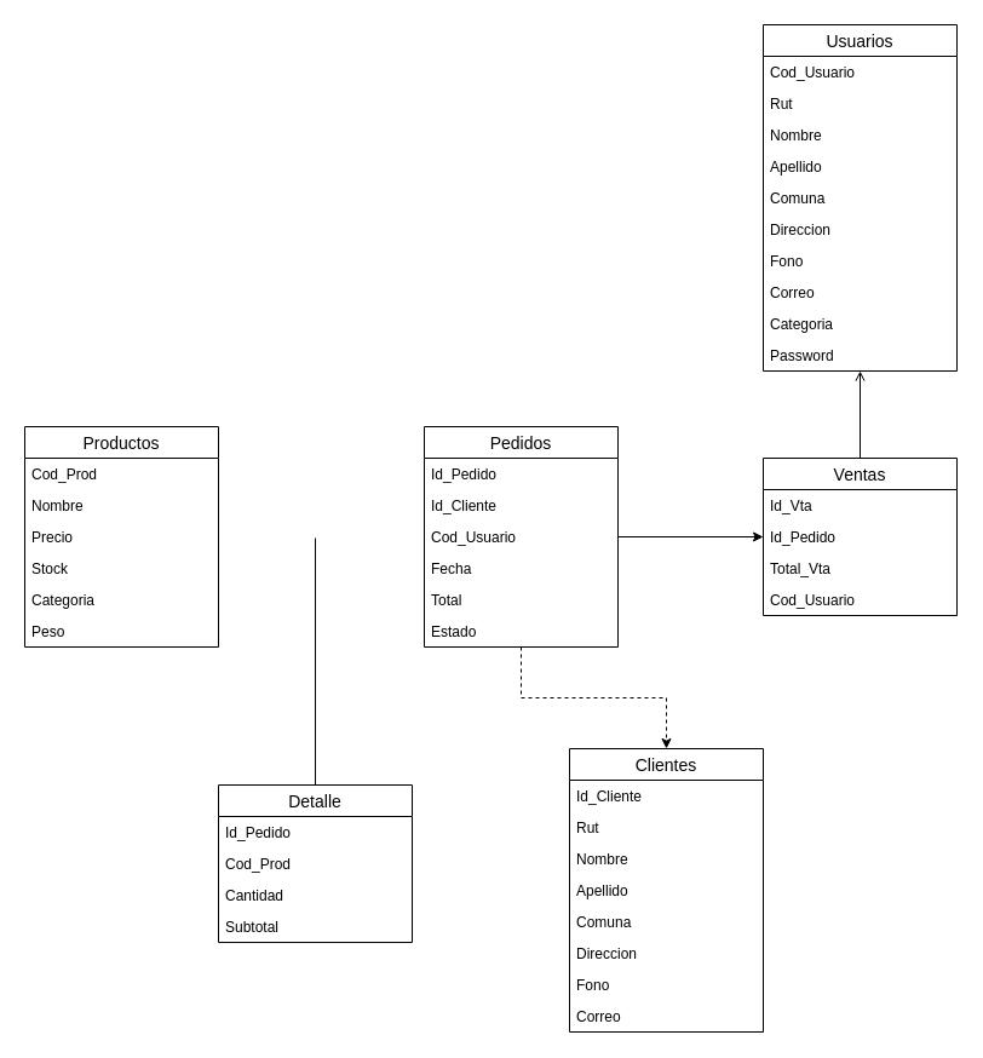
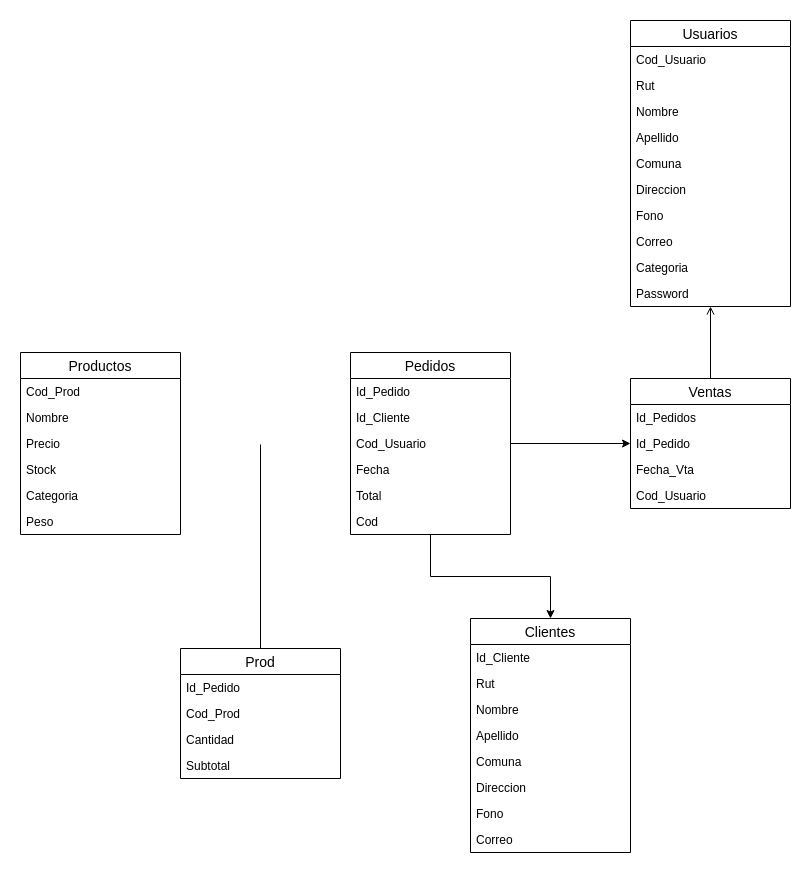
  <mxCell id="0" />
  <mxCell id="1" parent="0" />
- <mxCell id="2" value="" style="edgeStyle=orthogonalEdgeStyle;rounded=0;orthogonalLoop=1;jettySize=auto;html=1;dashed=1;" parent="1" source="17" target="34" edge="1"><mxGeometry relative="1" as="geometry" /></mxCell>
+ <mxCell id="2" value="" style="edgeStyle=orthogonalEdgeStyle;rounded=0;orthogonalLoop=1;jettySize=auto;html=1;" parent="1" source="17" target="34" edge="1"><mxGeometry relative="1" as="geometry" /></mxCell>
  <mxCell id="3" value="" style="edgeStyle=orthogonalEdgeStyle;rounded=0;orthogonalLoop=1;jettySize=auto;html=1;entryX=0;entryY=0.5;entryDx=0;entryDy=0;" parent="1" source="17" target="26" edge="1"><mxGeometry relative="1" as="geometry"><mxPoint x="590" y="430" as="targetPoint" /></mxGeometry></mxCell>
  <mxCell id="4" value="" style="edgeStyle=orthogonalEdgeStyle;rounded=0;orthogonalLoop=1;jettySize=auto;html=1;endArrow=open;" parent="1" source="24" target="6" edge="1"><mxGeometry relative="1" as="geometry" /></mxCell>
  <mxCell id="5" value="" style="endArrow=none;html=1;rounded=0;exitX=0.5;exitY=0;exitDx=0;exitDy=0;exitPerimeter=0;" parent="1" source="29" edge="1"><mxGeometry relative="1" as="geometry"><mxPoint x="260" y="644" as="sourcePoint" /><mxPoint x="260" y="444" as="targetPoint" /></mxGeometry></mxCell>
  <mxCell id="6" value="Usuarios" style="swimlane;fontStyle=0;childLayout=stackLayout;horizontal=1;startSize=26;horizontalStack=0;resizeParent=1;resizeParentMax=0;resizeLast=0;collapsible=1;marginBottom=0;align=center;fontSize=14;" parent="1" vertex="1"><mxGeometry x="630" y="20" width="160" height="286" as="geometry" /></mxCell>
  <mxCell id="7" value="Cod_Usuario" style="text;strokeColor=none;fillColor=none;spacingLeft=4;spacingRight=4;overflow=hidden;rotatable=0;points=[[0,0.5],[1,0.5]];portConstraint=eastwest;fontSize=12;" parent="6" vertex="1"><mxGeometry y="26" width="160" height="26" as="geometry" /></mxCell>
  <mxCell id="8" value="Rut" style="text;strokeColor=none;fillColor=none;spacingLeft=4;spacingRight=4;overflow=hidden;rotatable=0;points=[[0,0.5],[1,0.5]];portConstraint=eastwest;fontSize=12;" parent="6" vertex="1"><mxGeometry y="52" width="160" height="26" as="geometry" /></mxCell>
  <mxCell id="9" value="Nombre" style="text;strokeColor=none;fillColor=none;spacingLeft=4;spacingRight=4;overflow=hidden;rotatable=0;points=[[0,0.5],[1,0.5]];portConstraint=eastwest;fontSize=12;" parent="6" vertex="1"><mxGeometry y="78" width="160" height="26" as="geometry" /></mxCell>
  <mxCell id="10" value="Apellido" style="text;strokeColor=none;fillColor=none;spacingLeft=4;spacingRight=4;overflow=hidden;rotatable=0;points=[[0,0.5],[1,0.5]];portConstraint=eastwest;fontSize=12;" parent="6" vertex="1"><mxGeometry y="104" width="160" height="26" as="geometry" /></mxCell>
  <mxCell id="11" value="Comuna" style="text;strokeColor=none;fillColor=none;spacingLeft=4;spacingRight=4;overflow=hidden;rotatable=0;points=[[0,0.5],[1,0.5]];portConstraint=eastwest;fontSize=12;" parent="6" vertex="1"><mxGeometry y="130" width="160" height="26" as="geometry" /></mxCell>
  <mxCell id="12" value="Direccion" style="text;strokeColor=none;fillColor=none;spacingLeft=4;spacingRight=4;overflow=hidden;rotatable=0;points=[[0,0.5],[1,0.5]];portConstraint=eastwest;fontSize=12;" parent="6" vertex="1"><mxGeometry y="156" width="160" height="26" as="geometry" /></mxCell>
  <mxCell id="13" value="Fono" style="text;strokeColor=none;fillColor=none;spacingLeft=4;spacingRight=4;overflow=hidden;rotatable=0;points=[[0,0.5],[1,0.5]];portConstraint=eastwest;fontSize=12;" parent="6" vertex="1"><mxGeometry y="182" width="160" height="26" as="geometry" /></mxCell>
  <mxCell id="14" value="Correo" style="text;strokeColor=none;fillColor=none;spacingLeft=4;spacingRight=4;overflow=hidden;rotatable=0;points=[[0,0.5],[1,0.5]];portConstraint=eastwest;fontSize=12;" parent="6" vertex="1"><mxGeometry y="208" width="160" height="26" as="geometry" /></mxCell>
  <mxCell id="15" value="Categoria" style="text;strokeColor=none;fillColor=none;spacingLeft=4;spacingRight=4;overflow=hidden;rotatable=0;points=[[0,0.5],[1,0.5]];portConstraint=eastwest;fontSize=12;" parent="6" vertex="1"><mxGeometry y="234" width="160" height="26" as="geometry" /></mxCell>
  <mxCell id="16" value="Password" style="text;strokeColor=none;fillColor=none;spacingLeft=4;spacingRight=4;overflow=hidden;rotatable=0;points=[[0,0.5],[1,0.5]];portConstraint=eastwest;fontSize=12;" vertex="1" parent="6"><mxGeometry y="260" width="160" height="26" as="geometry" /></mxCell>
  <mxCell id="17" value="Pedidos" style="swimlane;fontStyle=0;childLayout=stackLayout;horizontal=1;startSize=26;horizontalStack=0;resizeParent=1;resizeParentMax=0;resizeLast=0;collapsible=1;marginBottom=0;align=center;fontSize=14;" parent="1" vertex="1"><mxGeometry x="350" y="352" width="160" height="182" as="geometry" /></mxCell>
  <mxCell id="18" value="Id_Pedido" style="text;strokeColor=none;fillColor=none;spacingLeft=4;spacingRight=4;overflow=hidden;rotatable=0;points=[[0,0.5],[1,0.5]];portConstraint=eastwest;fontSize=12;" parent="17" vertex="1"><mxGeometry y="26" width="160" height="26" as="geometry" /></mxCell>
  <mxCell id="19" value="Id_Cliente" style="text;strokeColor=none;fillColor=none;spacingLeft=4;spacingRight=4;overflow=hidden;rotatable=0;points=[[0,0.5],[1,0.5]];portConstraint=eastwest;fontSize=12;" parent="17" vertex="1"><mxGeometry y="52" width="160" height="26" as="geometry" /></mxCell>
  <mxCell id="20" value="Cod_Usuario" style="text;strokeColor=none;fillColor=none;spacingLeft=4;spacingRight=4;overflow=hidden;rotatable=0;points=[[0,0.5],[1,0.5]];portConstraint=eastwest;fontSize=12;" parent="17" vertex="1"><mxGeometry y="78" width="160" height="26" as="geometry" /></mxCell>
  <mxCell id="21" value="Fecha" style="text;strokeColor=none;fillColor=none;spacingLeft=4;spacingRight=4;overflow=hidden;rotatable=0;points=[[0,0.5],[1,0.5]];portConstraint=eastwest;fontSize=12;" parent="17" vertex="1"><mxGeometry y="104" width="160" height="26" as="geometry" /></mxCell>
  <mxCell id="22" value="Total" style="text;strokeColor=none;fillColor=none;spacingLeft=4;spacingRight=4;overflow=hidden;rotatable=0;points=[[0,0.5],[1,0.5]];portConstraint=eastwest;fontSize=12;" parent="17" vertex="1"><mxGeometry y="130" width="160" height="26" as="geometry" /></mxCell>
- <mxCell id="23" value="Estado" style="text;strokeColor=none;fillColor=none;spacingLeft=4;spacingRight=4;overflow=hidden;rotatable=0;points=[[0,0.5],[1,0.5]];portConstraint=eastwest;fontSize=12;" parent="17" vertex="1"><mxGeometry y="156" width="160" height="26" as="geometry" /></mxCell>
+ <mxCell id="23" value="Cod" style="text;strokeColor=none;fillColor=none;spacingLeft=4;spacingRight=4;overflow=hidden;rotatable=0;points=[[0,0.5],[1,0.5]];portConstraint=eastwest;fontSize=12;" parent="17" vertex="1"><mxGeometry y="156" width="160" height="26" as="geometry" /></mxCell>
  <mxCell id="24" value="Ventas" style="swimlane;fontStyle=0;childLayout=stackLayout;horizontal=1;startSize=26;horizontalStack=0;resizeParent=1;resizeParentMax=0;resizeLast=0;collapsible=1;marginBottom=0;align=center;fontSize=14;" parent="1" vertex="1"><mxGeometry x="630" y="378" width="160" height="130" as="geometry" /></mxCell>
- <mxCell id="25" value="Id_Vta" style="text;strokeColor=none;fillColor=none;spacingLeft=4;spacingRight=4;overflow=hidden;rotatable=0;points=[[0,0.5],[1,0.5]];portConstraint=eastwest;fontSize=12;" parent="24" vertex="1"><mxGeometry y="26" width="160" height="26" as="geometry" /></mxCell>
+ <mxCell id="25" value="Id_Pedidos" style="text;strokeColor=none;fillColor=none;spacingLeft=4;spacingRight=4;overflow=hidden;rotatable=0;points=[[0,0.5],[1,0.5]];portConstraint=eastwest;fontSize=12;" parent="24" vertex="1"><mxGeometry y="26" width="160" height="26" as="geometry" /></mxCell>
  <mxCell id="26" value="Id_Pedido" style="text;strokeColor=none;fillColor=none;spacingLeft=4;spacingRight=4;overflow=hidden;rotatable=0;points=[[0,0.5],[1,0.5]];portConstraint=eastwest;fontSize=12;" parent="24" vertex="1"><mxGeometry y="52" width="160" height="26" as="geometry" /></mxCell>
- <mxCell id="27" value="Total_Vta" style="text;strokeColor=none;fillColor=none;spacingLeft=4;spacingRight=4;overflow=hidden;rotatable=0;points=[[0,0.5],[1,0.5]];portConstraint=eastwest;fontSize=12;" parent="24" vertex="1"><mxGeometry y="78" width="160" height="26" as="geometry" /></mxCell>
+ <mxCell id="27" value="Fecha_Vta" style="text;strokeColor=none;fillColor=none;spacingLeft=4;spacingRight=4;overflow=hidden;rotatable=0;points=[[0,0.5],[1,0.5]];portConstraint=eastwest;fontSize=12;" parent="24" vertex="1"><mxGeometry y="78" width="160" height="26" as="geometry" /></mxCell>
  <mxCell id="28" value="Cod_Usuario" style="text;strokeColor=none;fillColor=none;spacingLeft=4;spacingRight=4;overflow=hidden;rotatable=0;points=[[0,0.5],[1,0.5]];portConstraint=eastwest;fontSize=12;" parent="24" vertex="1"><mxGeometry y="104" width="160" height="26" as="geometry" /></mxCell>
- <mxCell id="29" value="Detalle" style="swimlane;fontStyle=0;childLayout=stackLayout;horizontal=1;startSize=26;horizontalStack=0;resizeParent=1;resizeParentMax=0;resizeLast=0;collapsible=1;marginBottom=0;align=center;fontSize=14;" parent="1" vertex="1"><mxGeometry x="180" y="648" width="160" height="130" as="geometry" /></mxCell>
+ <mxCell id="29" value="Prod" style="swimlane;fontStyle=0;childLayout=stackLayout;horizontal=1;startSize=26;horizontalStack=0;resizeParent=1;resizeParentMax=0;resizeLast=0;collapsible=1;marginBottom=0;align=center;fontSize=14;" parent="1" vertex="1"><mxGeometry x="180" y="648" width="160" height="130" as="geometry" /></mxCell>
  <mxCell id="30" value="Id_Pedido" style="text;strokeColor=none;fillColor=none;spacingLeft=4;spacingRight=4;overflow=hidden;rotatable=0;points=[[0,0.5],[1,0.5]];portConstraint=eastwest;fontSize=12;" parent="29" vertex="1"><mxGeometry y="26" width="160" height="26" as="geometry" /></mxCell>
  <mxCell id="31" value="Cod_Prod" style="text;strokeColor=none;fillColor=none;spacingLeft=4;spacingRight=4;overflow=hidden;rotatable=0;points=[[0,0.5],[1,0.5]];portConstraint=eastwest;fontSize=12;" parent="29" vertex="1"><mxGeometry y="52" width="160" height="26" as="geometry" /></mxCell>
  <mxCell id="32" value="Cantidad" style="text;strokeColor=none;fillColor=none;spacingLeft=4;spacingRight=4;overflow=hidden;rotatable=0;points=[[0,0.5],[1,0.5]];portConstraint=eastwest;fontSize=12;" parent="29" vertex="1"><mxGeometry y="78" width="160" height="26" as="geometry" /></mxCell>
  <mxCell id="33" value="Subtotal" style="text;strokeColor=none;fillColor=none;spacingLeft=4;spacingRight=4;overflow=hidden;rotatable=0;points=[[0,0.5],[1,0.5]];portConstraint=eastwest;fontSize=12;" parent="29" vertex="1"><mxGeometry y="104" width="160" height="26" as="geometry" /></mxCell>
  <mxCell id="34" value="Clientes" style="swimlane;fontStyle=0;childLayout=stackLayout;horizontal=1;startSize=26;horizontalStack=0;resizeParent=1;resizeParentMax=0;resizeLast=0;collapsible=1;marginBottom=0;align=center;fontSize=14;" parent="1" vertex="1"><mxGeometry x="470" y="618" width="160" height="234" as="geometry" /></mxCell>
  <mxCell id="35" value="Id_Cliente" style="text;strokeColor=none;fillColor=none;spacingLeft=4;spacingRight=4;overflow=hidden;rotatable=0;points=[[0,0.5],[1,0.5]];portConstraint=eastwest;fontSize=12;" parent="34" vertex="1"><mxGeometry y="26" width="160" height="26" as="geometry" /></mxCell>
  <mxCell id="36" value="Rut" style="text;strokeColor=none;fillColor=none;spacingLeft=4;spacingRight=4;overflow=hidden;rotatable=0;points=[[0,0.5],[1,0.5]];portConstraint=eastwest;fontSize=12;" parent="34" vertex="1"><mxGeometry y="52" width="160" height="26" as="geometry" /></mxCell>
  <mxCell id="37" value="Nombre" style="text;strokeColor=none;fillColor=none;spacingLeft=4;spacingRight=4;overflow=hidden;rotatable=0;points=[[0,0.5],[1,0.5]];portConstraint=eastwest;fontSize=12;" parent="34" vertex="1"><mxGeometry y="78" width="160" height="26" as="geometry" /></mxCell>
  <mxCell id="38" value="Apellido" style="text;strokeColor=none;fillColor=none;spacingLeft=4;spacingRight=4;overflow=hidden;rotatable=0;points=[[0,0.5],[1,0.5]];portConstraint=eastwest;fontSize=12;" parent="34" vertex="1"><mxGeometry y="104" width="160" height="26" as="geometry" /></mxCell>
  <mxCell id="39" value="Comuna" style="text;strokeColor=none;fillColor=none;spacingLeft=4;spacingRight=4;overflow=hidden;rotatable=0;points=[[0,0.5],[1,0.5]];portConstraint=eastwest;fontSize=12;" parent="34" vertex="1"><mxGeometry y="130" width="160" height="26" as="geometry" /></mxCell>
  <mxCell id="40" value="Direccion" style="text;strokeColor=none;fillColor=none;spacingLeft=4;spacingRight=4;overflow=hidden;rotatable=0;points=[[0,0.5],[1,0.5]];portConstraint=eastwest;fontSize=12;" parent="34" vertex="1"><mxGeometry y="156" width="160" height="26" as="geometry" /></mxCell>
  <mxCell id="41" value="Fono" style="text;strokeColor=none;fillColor=none;spacingLeft=4;spacingRight=4;overflow=hidden;rotatable=0;points=[[0,0.5],[1,0.5]];portConstraint=eastwest;fontSize=12;" parent="34" vertex="1"><mxGeometry y="182" width="160" height="26" as="geometry" /></mxCell>
  <mxCell id="42" value="Correo" style="text;strokeColor=none;fillColor=none;spacingLeft=4;spacingRight=4;overflow=hidden;rotatable=0;points=[[0,0.5],[1,0.5]];portConstraint=eastwest;fontSize=12;" parent="34" vertex="1"><mxGeometry y="208" width="160" height="26" as="geometry" /></mxCell>
  <mxCell id="43" value="Productos" style="swimlane;fontStyle=0;childLayout=stackLayout;horizontal=1;startSize=26;horizontalStack=0;resizeParent=1;resizeParentMax=0;resizeLast=0;collapsible=1;marginBottom=0;align=center;fontSize=14;" parent="1" vertex="1"><mxGeometry x="20" y="352" width="160" height="182" as="geometry" /></mxCell>
  <mxCell id="44" value="Cod_Prod" style="text;strokeColor=none;fillColor=none;spacingLeft=4;spacingRight=4;overflow=hidden;rotatable=0;points=[[0,0.5],[1,0.5]];portConstraint=eastwest;fontSize=12;" parent="43" vertex="1"><mxGeometry y="26" width="160" height="26" as="geometry" /></mxCell>
  <mxCell id="45" value="Nombre" style="text;strokeColor=none;fillColor=none;spacingLeft=4;spacingRight=4;overflow=hidden;rotatable=0;points=[[0,0.5],[1,0.5]];portConstraint=eastwest;fontSize=12;" parent="43" vertex="1"><mxGeometry y="52" width="160" height="26" as="geometry" /></mxCell>
  <mxCell id="46" value="Precio" style="text;strokeColor=none;fillColor=none;spacingLeft=4;spacingRight=4;overflow=hidden;rotatable=0;points=[[0,0.5],[1,0.5]];portConstraint=eastwest;fontSize=12;" parent="43" vertex="1"><mxGeometry y="78" width="160" height="26" as="geometry" /></mxCell>
  <mxCell id="47" value="Stock" style="text;strokeColor=none;fillColor=none;spacingLeft=4;spacingRight=4;overflow=hidden;rotatable=0;points=[[0,0.5],[1,0.5]];portConstraint=eastwest;fontSize=12;" parent="43" vertex="1"><mxGeometry y="104" width="160" height="26" as="geometry" /></mxCell>
  <mxCell id="48" value="Categoria" style="text;strokeColor=none;fillColor=none;spacingLeft=4;spacingRight=4;overflow=hidden;rotatable=0;points=[[0,0.5],[1,0.5]];portConstraint=eastwest;fontSize=12;" parent="43" vertex="1"><mxGeometry y="130" width="160" height="26" as="geometry" /></mxCell>
  <mxCell id="49" value="Peso" style="text;strokeColor=none;fillColor=none;spacingLeft=4;spacingRight=4;overflow=hidden;rotatable=0;points=[[0,0.5],[1,0.5]];portConstraint=eastwest;fontSize=12;" parent="43" vertex="1"><mxGeometry y="156" width="160" height="26" as="geometry" /></mxCell>
